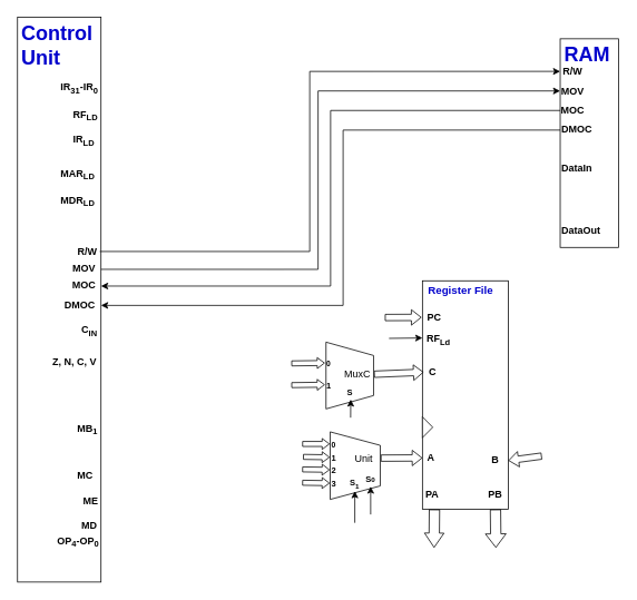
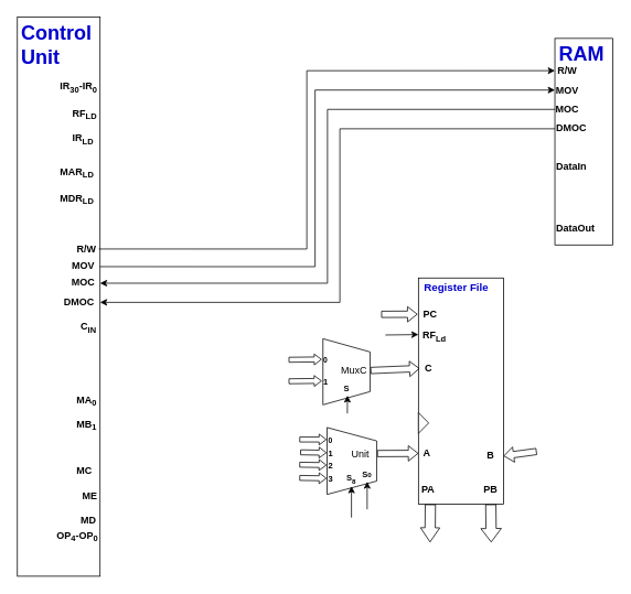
  <mxCell id="0" />
  <mxCell id="1" parent="0" />
  <mxCell id="2" value="" style="edgeStyle=orthogonalEdgeStyle;rounded=0;orthogonalLoop=1;jettySize=auto;html=1;entryX=1;entryY=0.5;entryDx=0;entryDy=0;" edge="1" parent="1" source="33" target="8"><mxGeometry relative="1" as="geometry"><Array as="points"><mxPoint x="395" y="132" /><mxPoint x="395" y="342" /></Array></mxGeometry></mxCell>
  <mxCell id="3" value="" style="edgeStyle=orthogonalEdgeStyle;rounded=0;orthogonalLoop=1;jettySize=auto;html=1;entryX=1;entryY=0.5;entryDx=0;entryDy=0;" edge="1" parent="1" source="34" target="22"><mxGeometry relative="1" as="geometry"><Array as="points"><mxPoint x="410" y="155" /><mxPoint x="410" y="366" /></Array></mxGeometry></mxCell>
  <mxCell id="4" value="" style="group" connectable="0" vertex="1" parent="1"><mxGeometry x="20" y="20" width="101" height="677" as="geometry" /></mxCell>
  <mxCell id="5" value="" style="group" parent="4" vertex="1" connectable="0"><mxGeometry width="101" height="677" as="geometry" /></mxCell>
  <mxCell id="6" value="" style="rounded=0;whiteSpace=wrap;html=1;" parent="5" vertex="1"><mxGeometry width="100" height="677" as="geometry" /></mxCell>
  <mxCell id="7" value="&lt;h1&gt;&lt;font color=&quot;#0000cc&quot;&gt;Control Unit&lt;/font&gt;&lt;/h1&gt;&lt;p style=&quot;text-align: right&quot;&gt;&lt;br&gt;&lt;/p&gt;" style="text;html=1;strokeColor=none;fillColor=none;spacing=5;spacingTop=-20;whiteSpace=wrap;overflow=hidden;rounded=0;" parent="5" vertex="1"><mxGeometry width="100" height="66.746" as="geometry" /></mxCell>
  <mxCell id="8" value="&lt;div style=&quot;text-align: left&quot;&gt;&lt;b&gt;MOC&lt;/b&gt;&lt;/div&gt;" style="text;html=1;strokeColor=none;fillColor=none;align=center;verticalAlign=middle;whiteSpace=wrap;rounded=0;" vertex="1" parent="5"><mxGeometry x="60" y="314.662" width="40" height="15.256" as="geometry" /></mxCell>
  <mxCell id="9" value="&lt;div style=&quot;text-align: right&quot;&gt;&lt;b&gt;C&lt;sub&gt;IN&lt;/sub&gt;&lt;/b&gt;&lt;/div&gt;" style="text;html=1;" vertex="1" parent="5"><mxGeometry x="75" y="360.908" width="25" height="23.838" as="geometry" /></mxCell>
- <mxCell id="10" value="&lt;div style=&quot;text-align: right&quot;&gt;&lt;b&gt;Z, N, C, V&lt;/b&gt;&lt;/div&gt;" style="text;html=1;strokeColor=none;fillColor=none;align=center;verticalAlign=middle;whiteSpace=wrap;rounded=0;" vertex="1" parent="5"><mxGeometry x="36.5" y="403.816" width="63" height="19.07" as="geometry" /></mxCell>
+ <mxCell id="11" value="&lt;div style=&quot;text-align: right&quot;&gt;&lt;b&gt;MA&lt;sub&gt;0&lt;/sub&gt;&lt;/b&gt;&lt;br&gt;&lt;/div&gt;" style="text;html=1;" vertex="1" parent="5"><mxGeometry x="70" y="450.062" width="31" height="21.931" as="geometry" /></mxCell>
  <mxCell id="12" value="&lt;div style=&quot;text-align: right&quot;&gt;&lt;b&gt;MB&lt;sub&gt;1&lt;/sub&gt;&lt;/b&gt;&lt;br&gt;&lt;/div&gt;" style="text;html=1;direction=south;" vertex="1" parent="5"><mxGeometry x="70" y="479.144" width="25" height="30.513" as="geometry" /></mxCell>
  <mxCell id="13" value="&lt;div style=&quot;text-align: right&quot;&gt;&lt;b&gt;MC&lt;/b&gt;&lt;/div&gt;" style="text;html=1;" vertex="1" parent="5"><mxGeometry x="70" y="535" width="30" height="19" as="geometry" /></mxCell>
  <mxCell id="14" value="&lt;div style=&quot;text-align: right&quot;&gt;&lt;b&gt;MD&lt;/b&gt;&lt;/div&gt;" style="text;html=1;" vertex="1" parent="5"><mxGeometry x="75" y="594.52" width="22" height="19.07" as="geometry" /></mxCell>
  <mxCell id="15" value="&lt;div style=&quot;text-align: right&quot;&gt;&lt;b&gt;ME&lt;/b&gt;&lt;/div&gt;" style="text;html=1;" vertex="1" parent="5"><mxGeometry x="76.5" y="565.915" width="22" height="19.07" as="geometry" /></mxCell>
  <mxCell id="16" value="&lt;div style=&quot;text-align: right&quot;&gt;&lt;b&gt;OP&lt;sub&gt;4&lt;/sub&gt;-OP&lt;sub&gt;0&lt;/sub&gt;&lt;/b&gt;&lt;/div&gt;" style="text;html=1;" vertex="1" parent="5"><mxGeometry x="46" y="613.591" width="55" height="21.931" as="geometry" /></mxCell>
- <mxCell id="17" value="&lt;div style=&quot;text-align: right&quot;&gt;&lt;b&gt;IR&lt;sub&gt;31&lt;/sub&gt;-IR&lt;sub&gt;0&lt;/sub&gt;&lt;/b&gt;&lt;br&gt;&lt;/div&gt;" style="text;html=1;" vertex="1" parent="5"><mxGeometry x="50" y="70.084" width="50" height="33.373" as="geometry" /></mxCell>
+ <mxCell id="17" value="&lt;div style=&quot;text-align: right&quot;&gt;&lt;b&gt;IR&lt;sub&gt;30&lt;/sub&gt;-IR&lt;sub&gt;0&lt;/sub&gt;&lt;/b&gt;&lt;br&gt;&lt;/div&gt;" style="text;html=1;" vertex="1" parent="5"><mxGeometry x="50" y="70.084" width="50" height="33.373" as="geometry" /></mxCell>
  <mxCell id="18" value="&lt;div style=&quot;text-align: right&quot;&gt;&lt;b&gt;RF&lt;sub&gt;LD&lt;/sub&gt;&lt;/b&gt;&lt;br&gt;&lt;/div&gt;" style="text;html=1;" vertex="1" parent="5"><mxGeometry x="65" y="103.457" width="35" height="33.373" as="geometry" /></mxCell>
  <mxCell id="19" value="&lt;div style=&quot;text-align: right&quot;&gt;&lt;b&gt;IR&lt;sub&gt;LD&lt;/sub&gt;&lt;/b&gt;&lt;br&gt;&lt;/div&gt;" style="text;html=1;" vertex="1" parent="5"><mxGeometry x="65" y="132.539" width="35" height="23.838" as="geometry" /></mxCell>
  <mxCell id="20" value="&lt;div style=&quot;text-align: right&quot;&gt;&lt;b&gt;MAR&lt;sub&gt;LD&lt;/sub&gt;&lt;/b&gt;&lt;br&gt;&lt;/div&gt;" style="text;html=1;" vertex="1" parent="5"><mxGeometry x="50" y="174" width="50" height="28" as="geometry" /></mxCell>
  <mxCell id="21" value="&lt;div style=&quot;text-align: right&quot;&gt;&lt;b&gt;MDR&lt;sub&gt;LD&lt;/sub&gt;&lt;/b&gt;&lt;br&gt;&lt;/div&gt;" style="text;html=1;" vertex="1" parent="5"><mxGeometry x="50" y="206" width="51" height="21" as="geometry" /></mxCell>
  <mxCell id="22" value="&lt;div style=&quot;text-align: left&quot;&gt;&lt;b&gt;DMOC&lt;/b&gt;&lt;/div&gt;" style="text;html=1;strokeColor=none;fillColor=none;align=center;verticalAlign=middle;whiteSpace=wrap;rounded=0;" vertex="1" parent="5"><mxGeometry x="50" y="338" width="50" height="15" as="geometry" /></mxCell>
  <mxCell id="23" value="&lt;div style=&quot;text-align: left&quot;&gt;&lt;b&gt;MOV&lt;/b&gt;&lt;/div&gt;" style="text;html=1;strokeColor=none;fillColor=none;align=center;verticalAlign=middle;whiteSpace=wrap;rounded=0;" vertex="1" parent="5"><mxGeometry x="60" y="292.731" width="40" height="19.07" as="geometry" /></mxCell>
  <mxCell id="24" value="&lt;div style=&quot;text-align: left&quot;&gt;&lt;b&gt;R/W&lt;/b&gt;&lt;/div&gt;" style="text;html=1;strokeColor=none;fillColor=none;align=center;verticalAlign=middle;whiteSpace=wrap;rounded=0;" vertex="1" parent="5"><mxGeometry x="68.5" y="273.422" width="30" height="14.899" as="geometry" /></mxCell>
  <mxCell id="25" value="" style="endArrow=classic;html=1;exitX=1;exitY=0.5;exitDx=0;exitDy=0;entryX=0;entryY=0.5;entryDx=0;entryDy=0;edgeStyle=orthogonalEdgeStyle;rounded=0;" edge="1" parent="1" source="24" target="32"><mxGeometry width="50" height="50" relative="1" as="geometry"><mxPoint x="140" y="296" as="sourcePoint" /><mxPoint x="640" y="66" as="targetPoint" /><Array as="points"><mxPoint x="370" y="301" /><mxPoint x="370" y="85" /></Array></mxGeometry></mxCell>
  <mxCell id="26" value="" style="endArrow=classic;html=1;exitX=1;exitY=0.5;exitDx=0;exitDy=0;entryX=0;entryY=0.5;entryDx=0;entryDy=0;edgeStyle=orthogonalEdgeStyle;rounded=0;" edge="1" parent="1" source="23" target="36"><mxGeometry width="50" height="50" relative="1" as="geometry"><mxPoint x="128.833" y="311" as="sourcePoint" /><mxPoint x="679.667" y="95.167" as="targetPoint" /><Array as="points"><mxPoint x="380" y="322" /><mxPoint x="380" y="108" /></Array></mxGeometry></mxCell>
  <mxCell id="27" value="" style="group" connectable="0" vertex="1" parent="1"><mxGeometry x="670" y="46" width="70" height="250" as="geometry" /></mxCell>
  <mxCell id="28" value="" style="group" connectable="0" vertex="1" parent="27"><mxGeometry width="70" height="250" as="geometry" /></mxCell>
  <mxCell id="29" value="" style="group" parent="28" vertex="1" connectable="0"><mxGeometry width="70" height="250" as="geometry" /></mxCell>
  <mxCell id="30" value="" style="rounded=0;whiteSpace=wrap;html=1;" parent="29" vertex="1"><mxGeometry width="70" height="250" as="geometry" /></mxCell>
  <mxCell id="31" value="&lt;h1&gt;&lt;font color=&quot;#0000cc&quot;&gt;RAM&amp;nbsp;&lt;/font&gt;&lt;/h1&gt;&lt;p style=&quot;text-align: left&quot;&gt;&lt;br&gt;&lt;/p&gt;&lt;p style=&quot;text-align: left&quot;&gt;&lt;br&gt;&lt;/p&gt;" style="text;html=1;strokeColor=none;fillColor=none;spacing=5;spacingTop=-20;whiteSpace=wrap;overflow=hidden;rounded=0;" parent="29" vertex="1"><mxGeometry width="70" height="31.25" as="geometry" /></mxCell>
  <mxCell id="32" value="&lt;div style=&quot;text-align: left&quot;&gt;&lt;b&gt;R/W&lt;/b&gt;&lt;/div&gt;" style="text;html=1;strokeColor=none;fillColor=none;align=center;verticalAlign=middle;whiteSpace=wrap;rounded=0;" vertex="1" parent="29"><mxGeometry y="31.25" width="30" height="15.625" as="geometry" /></mxCell>
  <mxCell id="33" value="&lt;div style=&quot;text-align: left&quot;&gt;&lt;b&gt;MOC&lt;/b&gt;&lt;/div&gt;" style="text;html=1;strokeColor=none;fillColor=none;align=center;verticalAlign=middle;whiteSpace=wrap;rounded=0;" vertex="1" parent="29"><mxGeometry y="78.125" width="30" height="15.625" as="geometry" /></mxCell>
  <mxCell id="34" value="&lt;div style=&quot;text-align: left&quot;&gt;&lt;b&gt;DMOC&lt;/b&gt;&lt;/div&gt;" style="text;html=1;strokeColor=none;fillColor=none;align=center;verticalAlign=middle;whiteSpace=wrap;rounded=0;" vertex="1" parent="29"><mxGeometry y="101.562" width="40" height="15.625" as="geometry" /></mxCell>
  <mxCell id="35" value="&lt;div style=&quot;text-align: left&quot;&gt;&lt;b&gt;DataIn&lt;/b&gt;&lt;/div&gt;" style="text;html=1;strokeColor=none;fillColor=none;align=center;verticalAlign=middle;whiteSpace=wrap;rounded=0;" vertex="1" parent="29"><mxGeometry y="148.438" width="40" height="15.625" as="geometry" /></mxCell>
  <mxCell id="36" value="&lt;div style=&quot;text-align: left&quot;&gt;&lt;b&gt;MOV&lt;/b&gt;&lt;/div&gt;" style="text;html=1;strokeColor=none;fillColor=none;align=center;verticalAlign=middle;whiteSpace=wrap;rounded=0;" vertex="1" parent="28"><mxGeometry y="52.5" width="30" height="20" as="geometry" /></mxCell>
  <mxCell id="37" value="&lt;div style=&quot;text-align: left&quot;&gt;&lt;b&gt;DataOut&lt;/b&gt;&lt;/div&gt;" style="text;html=1;strokeColor=none;fillColor=none;align=center;verticalAlign=middle;whiteSpace=wrap;rounded=0;" vertex="1" parent="28"><mxGeometry y="220" width="50" height="20" as="geometry" /></mxCell>
  <mxCell id="38" value="" style="group" vertex="1" connectable="0" parent="1"><mxGeometry x="505" y="336" width="105" height="282" as="geometry" /></mxCell>
  <mxCell id="39" value="" style="group" vertex="1" connectable="0" parent="38"><mxGeometry width="105.0" height="282" as="geometry" /></mxCell>
  <mxCell id="40" value="" style="rounded=0;whiteSpace=wrap;html=1;" vertex="1" parent="39"><mxGeometry width="102.941" height="273.907" as="geometry" /></mxCell>
  <mxCell id="41" value="&lt;h1&gt;&lt;font color=&quot;#0000cc&quot; style=&quot;font-size: 13px&quot;&gt;Register File&lt;/font&gt;&lt;/h1&gt;" style="text;html=1;strokeColor=none;fillColor=none;spacing=5;spacingTop=-20;whiteSpace=wrap;overflow=hidden;rounded=0;" vertex="1" parent="39"><mxGeometry x="2.059" y="-12.45" width="102.941" height="49.801" as="geometry" /></mxCell>
  <mxCell id="42" value="&lt;b&gt;PC&lt;/b&gt;" style="text;html=1;strokeColor=none;fillColor=none;align=center;verticalAlign=middle;whiteSpace=wrap;rounded=0;" vertex="1" parent="39"><mxGeometry x="-1.029" y="34.5" width="30.882" height="18.675" as="geometry" /></mxCell>
  <mxCell id="43" value="&lt;b&gt;RF&lt;sub&gt;Ld&lt;/sub&gt;&lt;/b&gt;" style="text;html=1;strokeColor=none;fillColor=none;align=center;verticalAlign=middle;whiteSpace=wrap;rounded=0;" vertex="1" parent="39"><mxGeometry x="-1" y="62.144" width="41.176" height="18.675" as="geometry" /></mxCell>
  <mxCell id="44" value="&lt;b&gt;A&lt;/b&gt;" style="text;html=1;strokeColor=none;fillColor=none;align=center;verticalAlign=middle;whiteSpace=wrap;rounded=0;" vertex="1" parent="39"><mxGeometry y="202.94" width="20.588" height="18.675" as="geometry" /></mxCell>
  <mxCell id="45" value="&lt;b&gt;PA&lt;/b&gt;&lt;br&gt;" style="text;html=1;" vertex="1" parent="39"><mxGeometry x="1.544" y="241.536" width="25.735" height="32.371" as="geometry" /></mxCell>
  <mxCell id="46" value="&lt;b&gt;PB&lt;/b&gt;" style="text;html=1;" vertex="1" parent="39"><mxGeometry x="77.206" y="241.536" width="20.588" height="32.371" as="geometry" /></mxCell>
  <mxCell id="47" value="&lt;b&gt;B&lt;/b&gt;" style="text;html=1;strokeColor=none;fillColor=none;align=center;verticalAlign=middle;whiteSpace=wrap;rounded=0;" vertex="1" parent="39"><mxGeometry x="72.059" y="206.076" width="30.882" height="18.675" as="geometry" /></mxCell>
  <mxCell id="48" value="" style="triangle;whiteSpace=wrap;html=1;" vertex="1" parent="39"><mxGeometry y="163.099" width="12.353" height="24.901" as="geometry" /></mxCell>
  <mxCell id="49" value="&lt;b&gt;C&lt;/b&gt;" style="text;html=1;strokeColor=none;fillColor=none;align=center;verticalAlign=middle;whiteSpace=wrap;rounded=0;" vertex="1" parent="38"><mxGeometry x="1.5" y="97.057" width="20.588" height="24.901" as="geometry" /></mxCell>
  <mxCell id="50" value="" style="shape=flexArrow;endArrow=classic;html=1;entryX=0;entryY=0.5;entryDx=0;entryDy=0;width=7.6;endSize=3.566;endWidth=9.931;exitX=1;exitY=0.5;exitDx=0;exitDy=0;" edge="1" parent="1" source="71" target="44"><mxGeometry width="50" height="50" relative="1" as="geometry"><mxPoint x="460" y="553" as="sourcePoint" /><mxPoint x="500" y="527" as="targetPoint" /></mxGeometry></mxCell>
  <mxCell id="51" value="" style="shape=flexArrow;endArrow=classic;html=1;width=7.6;endSize=3.566;endWidth=9.931;entryX=0;entryY=0.5;entryDx=0;entryDy=0;exitX=1;exitY=0.5;exitDx=0;exitDy=0;" edge="1" parent="1" source="63" target="49"><mxGeometry width="50" height="50" relative="1" as="geometry"><mxPoint x="460" y="457" as="sourcePoint" /><mxPoint x="490" y="458" as="targetPoint" /></mxGeometry></mxCell>
  <mxCell id="52" value="" style="shape=flexArrow;endArrow=classic;html=1;width=7.6;endSize=3.566;endWidth=9.931;entryX=0;entryY=0.5;entryDx=0;entryDy=0;" edge="1" parent="1" target="42"><mxGeometry width="50" height="50" relative="1" as="geometry"><mxPoint x="460" y="380" as="sourcePoint" /><mxPoint x="490.167" y="381.667" as="targetPoint" /></mxGeometry></mxCell>
  <mxCell id="53" value="" style="shape=flexArrow;endArrow=classic;html=1;width=12.381;endSize=5.39;endWidth=9.931;exitX=0.5;exitY=1;exitDx=0;exitDy=0;" edge="1" parent="1" source="45"><mxGeometry width="50" height="50" relative="1" as="geometry"><mxPoint x="464" y="644.5" as="sourcePoint" /><mxPoint x="519" y="656" as="targetPoint" /></mxGeometry></mxCell>
  <mxCell id="54" value="" style="shape=flexArrow;endArrow=classic;html=1;width=12.381;endSize=5.086;endWidth=11.31;exitX=0.5;exitY=1;exitDx=0;exitDy=0;" edge="1" parent="1" source="46"><mxGeometry width="50" height="50" relative="1" as="geometry"><mxPoint x="592.948" y="617.707" as="sourcePoint" /><mxPoint x="593" y="656" as="targetPoint" /></mxGeometry></mxCell>
  <mxCell id="55" value="" style="shape=flexArrow;endArrow=classic;html=1;entryX=1;entryY=0.5;entryDx=0;entryDy=0;width=7.6;endSize=3.566;endWidth=9.931;" edge="1" parent="1" target="47"><mxGeometry width="50" height="50" relative="1" as="geometry"><mxPoint x="648" y="546" as="sourcePoint" /><mxPoint x="619.833" y="558.667" as="targetPoint" /></mxGeometry></mxCell>
  <mxCell id="56" value="" style="group" vertex="1" connectable="0" parent="1"><mxGeometry x="348" y="421" width="110" height="57.2" as="geometry" /></mxCell>
  <mxCell id="57" value="" style="group" vertex="1" connectable="0" parent="56"><mxGeometry x="30" width="80" height="57.2" as="geometry" /></mxCell>
  <mxCell id="58" value="" style="group" vertex="1" connectable="0" parent="57"><mxGeometry width="80" height="57.2" as="geometry" /></mxCell>
  <mxCell id="59" value="" style="shape=trapezoid;perimeter=trapezoidPerimeter;whiteSpace=wrap;html=1;rotation=90;" vertex="1" parent="58"><mxGeometry width="80" height="57" as="geometry" /></mxCell>
  <mxCell id="60" value="&lt;font style=&quot;font-size: 9px&quot;&gt;&lt;b&gt;0&lt;/b&gt;&lt;/font&gt;" style="text;html=1;strokeColor=none;fillColor=none;align=center;verticalAlign=middle;whiteSpace=wrap;rounded=0;" vertex="1" parent="58"><mxGeometry x="10.127" y="4" width="10.127" height="19" as="geometry" /></mxCell>
  <mxCell id="61" value="&lt;font size=&quot;1&quot;&gt;&lt;b&gt;1&lt;/b&gt;&lt;/font&gt;" style="text;html=1;strokeColor=none;fillColor=none;align=center;verticalAlign=middle;whiteSpace=wrap;rounded=0;" vertex="1" parent="58"><mxGeometry x="10.127" y="30" width="10.127" height="19" as="geometry" /></mxCell>
  <mxCell id="62" value="&lt;font size=&quot;1&quot;&gt;&lt;b&gt;S&lt;/b&gt;&lt;/font&gt;" style="text;html=1;strokeColor=none;fillColor=none;align=center;verticalAlign=middle;whiteSpace=wrap;rounded=0;" vertex="1" parent="58"><mxGeometry x="27.429" y="38.2" width="27.429" height="19" as="geometry" /></mxCell>
  <mxCell id="63" value="MuxC" style="text;html=1;strokeColor=none;fillColor=none;align=center;verticalAlign=middle;whiteSpace=wrap;rounded=0;" vertex="1" parent="58"><mxGeometry x="30" y="17" width="39" height="20" as="geometry" /></mxCell>
  <mxCell id="64" value="" style="shape=flexArrow;endArrow=classic;html=1;width=6;endSize=2.54;endWidth=6.047;entryX=0;entryY=0.5;entryDx=0;entryDy=0;" edge="1" parent="56" target="60"><mxGeometry width="50" height="50" relative="1" as="geometry"><mxPoint y="14" as="sourcePoint" /><mxPoint x="33" y="17.167" as="targetPoint" /></mxGeometry></mxCell>
  <mxCell id="65" value="" style="shape=flexArrow;endArrow=classic;html=1;width=6;endSize=2.54;endWidth=6.047;entryX=0;entryY=0.5;entryDx=0;entryDy=0;" edge="1" parent="56" target="61"><mxGeometry width="50" height="50" relative="1" as="geometry"><mxPoint y="40" as="sourcePoint" /><mxPoint x="33" y="41.167" as="targetPoint" /></mxGeometry></mxCell>
  <mxCell id="66" value="" style="group" vertex="1" connectable="0" parent="1"><mxGeometry x="361" y="521.5" width="104" height="67" as="geometry" /></mxCell>
  <mxCell id="67" value="" style="group" vertex="1" connectable="0" parent="66"><mxGeometry x="23" width="81" height="67" as="geometry" /></mxCell>
  <mxCell id="68" value="" style="shape=trapezoid;perimeter=trapezoidPerimeter;whiteSpace=wrap;html=1;rotation=90;" vertex="1" parent="67"><mxGeometry y="6" width="81" height="60" as="geometry" /></mxCell>
  <mxCell id="69" value="&lt;font style=&quot;font-size: 9px&quot;&gt;&lt;b&gt;0&lt;/b&gt;&lt;/font&gt;" style="text;html=1;strokeColor=none;fillColor=none;align=center;verticalAlign=middle;whiteSpace=wrap;rounded=0;" vertex="1" parent="67"><mxGeometry x="10" width="10" height="20" as="geometry" /></mxCell>
  <mxCell id="70" value="&lt;font size=&quot;1&quot;&gt;&lt;b&gt;1&lt;/b&gt;&lt;/font&gt;" style="text;html=1;strokeColor=none;fillColor=none;align=center;verticalAlign=middle;whiteSpace=wrap;rounded=0;" vertex="1" parent="67"><mxGeometry x="10" y="16" width="10" height="20" as="geometry" /></mxCell>
  <mxCell id="71" value="Unit" style="text;html=1;strokeColor=none;fillColor=none;align=center;verticalAlign=middle;whiteSpace=wrap;rounded=0;" vertex="1" parent="67"><mxGeometry x="31" y="17" width="40" height="20" as="geometry" /></mxCell>
- <mxCell id="72" value="&lt;font size=&quot;1&quot;&gt;&lt;b&gt;S&lt;sub&gt;1&lt;/sub&gt;&lt;/b&gt;&lt;/font&gt;" style="text;html=1;strokeColor=none;fillColor=none;align=center;verticalAlign=middle;whiteSpace=wrap;rounded=0;" vertex="1" parent="67"><mxGeometry x="28" y="46.5" width="24" height="20" as="geometry" /></mxCell>
+ <mxCell id="72" value="&lt;font size=&quot;1&quot;&gt;&lt;b&gt;S&lt;sub&gt;8&lt;/sub&gt;&lt;/b&gt;&lt;/font&gt;" style="text;html=1;strokeColor=none;fillColor=none;align=center;verticalAlign=middle;whiteSpace=wrap;rounded=0;" vertex="1" parent="67"><mxGeometry x="28" y="46.5" width="24" height="20" as="geometry" /></mxCell>
  <mxCell id="73" value="&lt;font size=&quot;1&quot;&gt;&lt;b&gt;2&lt;/b&gt;&lt;/font&gt;" style="text;html=1;strokeColor=none;fillColor=none;align=center;verticalAlign=middle;whiteSpace=wrap;rounded=0;" vertex="1" parent="67"><mxGeometry x="10" y="31" width="10" height="20" as="geometry" /></mxCell>
  <mxCell id="74" value="&lt;font size=&quot;1&quot;&gt;&lt;b&gt;3&lt;/b&gt;&lt;/font&gt;" style="text;html=1;strokeColor=none;fillColor=none;align=center;verticalAlign=middle;whiteSpace=wrap;rounded=0;" vertex="1" parent="67"><mxGeometry x="10" y="47" width="10" height="20" as="geometry" /></mxCell>
  <mxCell id="75" value="&lt;b&gt;&lt;font size=&quot;1&quot;&gt;S&lt;/font&gt;&lt;span style=&quot;font-size: 8.333px&quot;&gt;0&lt;/span&gt;&lt;/b&gt;" style="text;html=1;strokeColor=none;fillColor=none;align=center;verticalAlign=middle;whiteSpace=wrap;rounded=0;" vertex="1" parent="67"><mxGeometry x="47" y="41" width="24" height="20" as="geometry" /></mxCell>
  <mxCell id="76" value="" style="shape=flexArrow;endArrow=classic;html=1;width=6;endSize=2.54;endWidth=6.047;entryX=0;entryY=0.5;entryDx=0;entryDy=0;" edge="1" parent="66" target="69"><mxGeometry width="50" height="50" relative="1" as="geometry"><mxPoint y="10" as="sourcePoint" /><mxPoint x="20" y="9.5" as="targetPoint" /></mxGeometry></mxCell>
  <mxCell id="77" value="" style="shape=flexArrow;endArrow=classic;html=1;width=6;endSize=2.54;endWidth=6.047;entryX=0;entryY=0.5;entryDx=0;entryDy=0;" edge="1" parent="66" target="70"><mxGeometry width="50" height="50" relative="1" as="geometry"><mxPoint x="1" y="25.5" as="sourcePoint" /><mxPoint x="20" y="24.5" as="targetPoint" /></mxGeometry></mxCell>
  <mxCell id="78" value="" style="shape=flexArrow;endArrow=classic;html=1;entryX=0;entryY=0.5;entryDx=0;entryDy=0;width=6;endSize=2.54;endWidth=6.047;" edge="1" parent="66" target="73"><mxGeometry width="50" height="50" relative="1" as="geometry"><mxPoint y="40.5" as="sourcePoint" /><mxPoint x="30.093" y="38.895" as="targetPoint" /></mxGeometry></mxCell>
  <mxCell id="79" value="" style="shape=flexArrow;endArrow=classic;html=1;entryX=0;entryY=0.5;entryDx=0;entryDy=0;width=6;endSize=2.54;endWidth=6.047;" edge="1" parent="66" target="74"><mxGeometry width="50" height="50" relative="1" as="geometry"><mxPoint y="56.5" as="sourcePoint" /><mxPoint x="30.093" y="56.395" as="targetPoint" /></mxGeometry></mxCell>
  <mxCell id="80" value="" style="endArrow=classic;html=1;" edge="1" parent="1"><mxGeometry width="50" height="50" relative="1" as="geometry"><mxPoint x="465" y="405" as="sourcePoint" /><mxPoint x="505" y="404.5" as="targetPoint" /></mxGeometry></mxCell>
  <mxCell id="81" value="" style="endArrow=classic;html=1;entryX=0.5;entryY=1;entryDx=0;entryDy=0;" edge="1" parent="1" target="62"><mxGeometry width="50" height="50" relative="1" as="geometry"><mxPoint x="419" y="500" as="sourcePoint" /><mxPoint x="475" y="499" as="targetPoint" /></mxGeometry></mxCell>
  <mxCell id="82" value="" style="endArrow=classic;html=1;entryX=0.5;entryY=1;entryDx=0;entryDy=0;" edge="1" parent="1" target="72"><mxGeometry width="50" height="50" relative="1" as="geometry"><mxPoint x="424" y="626" as="sourcePoint" /><mxPoint x="440" y="606" as="targetPoint" /></mxGeometry></mxCell>
  <mxCell id="83" value="" style="endArrow=classic;html=1;entryX=0.5;entryY=1;entryDx=0;entryDy=0;" edge="1" parent="1" target="75"><mxGeometry width="50" height="50" relative="1" as="geometry"><mxPoint x="443" y="616" as="sourcePoint" /><mxPoint x="467.5" y="609.5" as="targetPoint" /></mxGeometry></mxCell>
